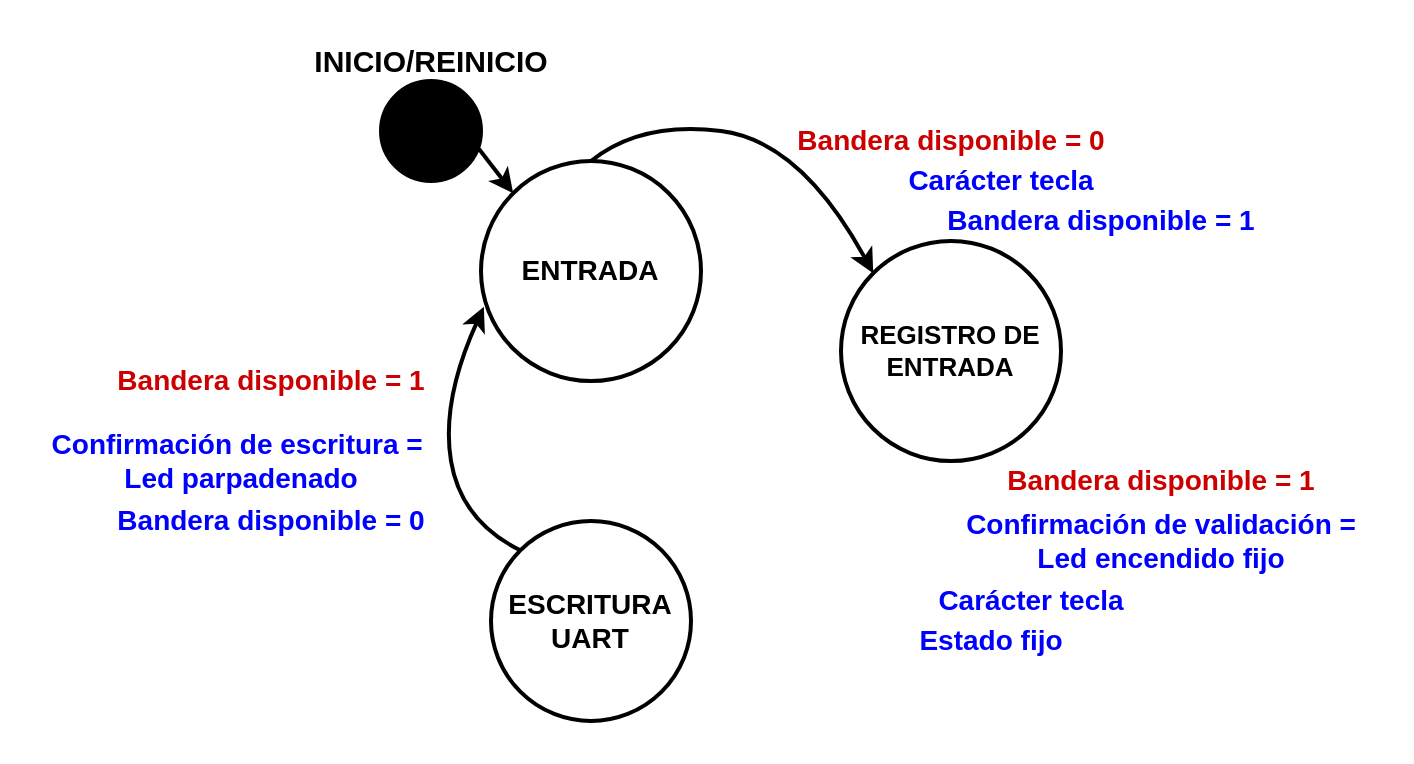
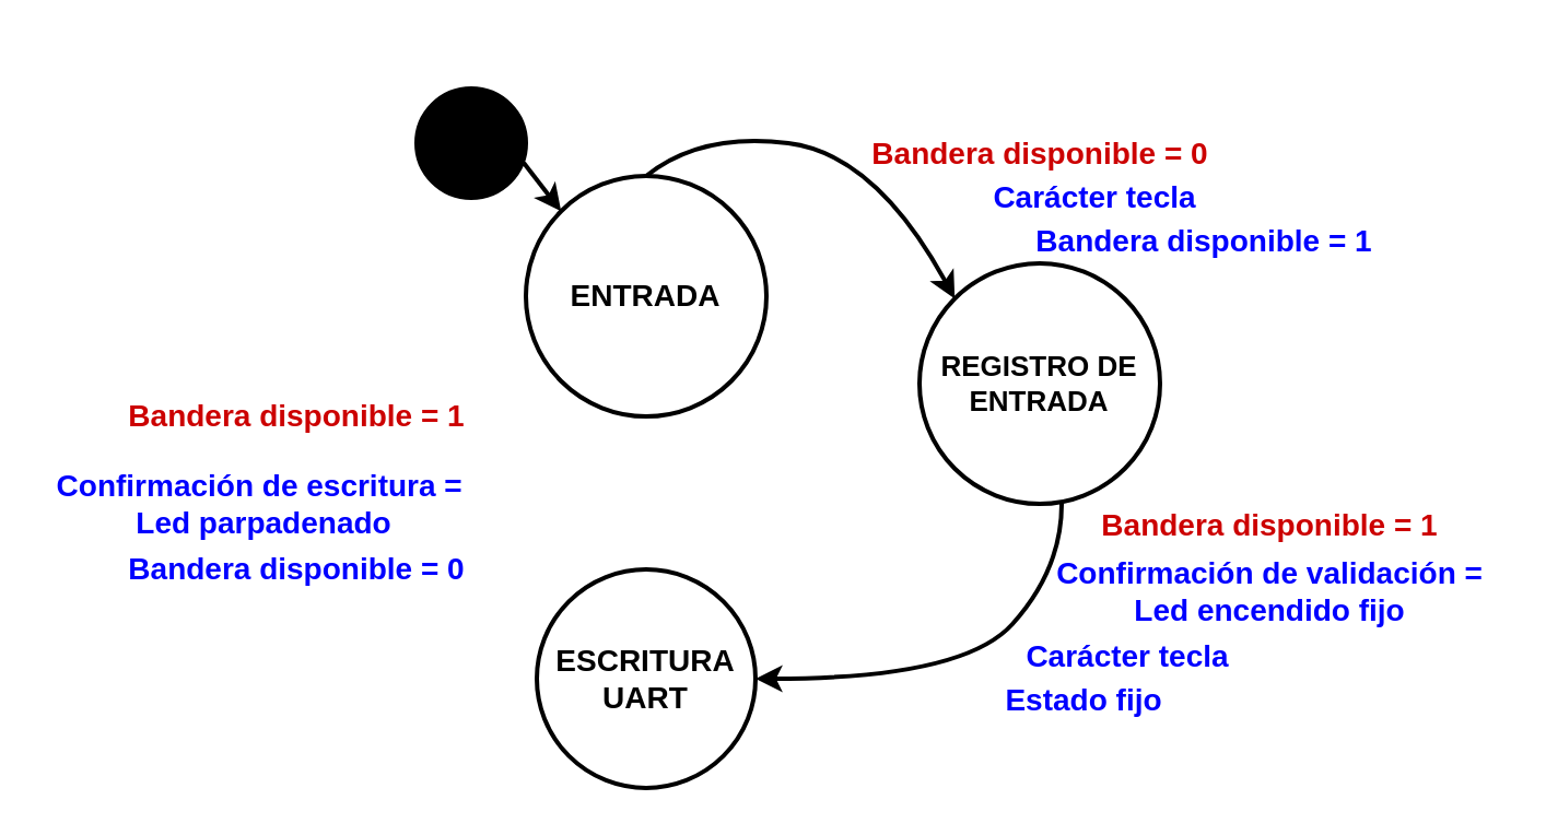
  <mxCell id="0" />
  <mxCell id="1" parent="0" />
  <mxCell id="2" value="&lt;b&gt;&lt;font style=&quot;font-size: 14px&quot;&gt;ESCRITURA UART&lt;/font&gt;&lt;/b&gt;" style="ellipse;whiteSpace=wrap;html=1;aspect=fixed;strokeWidth=2;" parent="1" vertex="1"><mxGeometry x="245" y="260" width="100" height="100" as="geometry" /></mxCell>
  <mxCell id="3" value="&lt;b&gt;&lt;font style=&quot;font-size: 14px&quot;&gt;ENTRADA&lt;/font&gt;&lt;/b&gt;" style="ellipse;whiteSpace=wrap;html=1;aspect=fixed;strokeWidth=2;" parent="1" vertex="1"><mxGeometry x="240" y="80" width="110" height="110" as="geometry" /></mxCell>
  <mxCell id="4" value="&lt;font style=&quot;font-size: 13px&quot;&gt;&lt;b&gt;REGISTRO DE ENTRADA&lt;/b&gt;&lt;/font&gt;" style="ellipse;whiteSpace=wrap;html=1;aspect=fixed;strokeWidth=2;" parent="1" vertex="1"><mxGeometry x="420" y="120" width="110" height="110" as="geometry" /></mxCell>
- <mxCell id="5" value="" style="curved=1;endArrow=classic;html=1;rounded=0;entryX=0.013;entryY=0.663;entryDx=0;entryDy=0;entryPerimeter=0;strokeWidth=2;exitX=0;exitY=0;exitDx=0;exitDy=0;" parent="1" source="2" target="3" edge="1"><mxGeometry width="50" height="50" relative="1" as="geometry"><mxPoint x="230" y="300" as="sourcePoint" /><mxPoint x="280" y="210" as="targetPoint" /><Array as="points"><mxPoint x="230" y="260" /><mxPoint x="220" y="200" /></Array></mxGeometry></mxCell>
  <mxCell id="6" value="" style="curved=1;endArrow=classic;html=1;rounded=0;exitX=0.5;exitY=0;exitDx=0;exitDy=0;strokeWidth=2;entryX=0;entryY=0;entryDx=0;entryDy=0;" parent="1" source="3" target="4" edge="1"><mxGeometry width="50" height="50" relative="1" as="geometry"><mxPoint x="441.716" y="148.676" as="sourcePoint" /><mxPoint x="440" y="110" as="targetPoint" /><Array as="points"><mxPoint x="320" y="60" /><mxPoint x="400" y="70" /></Array></mxGeometry></mxCell>
+ <mxCell id="7" value="" style="curved=1;endArrow=classic;html=1;rounded=0;strokeWidth=2;exitX=0.591;exitY=1;exitDx=0;exitDy=0;exitPerimeter=0;entryX=1;entryY=0.5;entryDx=0;entryDy=0;" parent="1" source="4" target="2" edge="1"><mxGeometry width="50" height="50" relative="1" as="geometry"><mxPoint x="530" y="240" as="sourcePoint" /><mxPoint x="360" y="320" as="targetPoint" /><Array as="points"><mxPoint x="485" y="260" /><mxPoint x="440" y="310" /></Array></mxGeometry></mxCell>
  <mxCell id="8" value="" style="ellipse;whiteSpace=wrap;html=1;aspect=fixed;strokeWidth=2;fillColor=#000000;" parent="1" vertex="1"><mxGeometry x="190" y="40" width="50" height="50" as="geometry" /></mxCell>
- <mxCell id="9" value="&lt;b&gt;&lt;font style=&quot;font-size: 15px&quot;&gt;INICIO/REINICIO&lt;/font&gt;&lt;/b&gt;" style="text;html=1;align=center;verticalAlign=middle;resizable=0;points=[];autosize=1;strokeColor=none;fillColor=none;" parent="1" vertex="1"><mxGeometry x="150" y="20" width="130" height="20" as="geometry" /></mxCell>
  <mxCell id="10" value="" style="endArrow=classic;html=1;rounded=0;strokeWidth=2;exitX=0.98;exitY=0.68;exitDx=0;exitDy=0;exitPerimeter=0;entryX=0;entryY=0;entryDx=0;entryDy=0;" parent="1" source="8" target="3" edge="1"><mxGeometry width="50" height="50" relative="1" as="geometry"><mxPoint x="270" y="80" as="sourcePoint" /><mxPoint x="320" y="30" as="targetPoint" /></mxGeometry></mxCell>
  <mxCell id="11" value="&lt;span style=&quot;font-size: 14px&quot;&gt;&lt;b&gt;&lt;font color=&quot;#0000ff&quot;&gt;Confirmación de validación =&lt;br&gt;Led encendido fijo&lt;/font&gt;&lt;br&gt;&lt;/b&gt;&lt;/span&gt;" style="text;html=1;align=center;verticalAlign=middle;resizable=0;points=[];autosize=1;strokeColor=none;fillColor=none;" parent="1" vertex="1"><mxGeometry x="475" y="250" width="210" height="40" as="geometry" /></mxCell>
  <mxCell id="12" value="&lt;font size=&quot;1&quot; color=&quot;#0000ff&quot;&gt;&lt;b style=&quot;font-size: 14px&quot;&gt;Carácter tecla&lt;/b&gt;&lt;/font&gt;" style="text;html=1;align=center;verticalAlign=middle;resizable=0;points=[];autosize=1;strokeColor=none;fillColor=none;" parent="1" vertex="1"><mxGeometry x="445" y="80" width="110" height="20" as="geometry" /></mxCell>
  <mxCell id="13" value="&lt;font size=&quot;1&quot; color=&quot;#0000ff&quot;&gt;&lt;b style=&quot;font-size: 14px&quot;&gt;Estado fijo&lt;/b&gt;&lt;/font&gt;" style="text;html=1;align=center;verticalAlign=middle;resizable=0;points=[];autosize=1;strokeColor=none;fillColor=none;" parent="1" vertex="1"><mxGeometry x="445" y="310" width="100" height="20" as="geometry" /></mxCell>
  <mxCell id="14" value="&lt;font color=&quot;#cc0000&quot;&gt;&lt;span style=&quot;font-size: 14px&quot;&gt;&lt;b&gt;Bandera disponible = 1&lt;/b&gt;&lt;/span&gt;&lt;/font&gt;" style="text;html=1;align=center;verticalAlign=middle;resizable=0;points=[];autosize=1;strokeColor=none;fillColor=none;" parent="1" vertex="1"><mxGeometry x="50" y="180" width="170" height="20" as="geometry" /></mxCell>
  <mxCell id="15" value="&lt;font size=&quot;1&quot; color=&quot;#0000ff&quot;&gt;&lt;b style=&quot;font-size: 14px&quot;&gt;Carácter tecla&lt;/b&gt;&lt;/font&gt;" style="text;html=1;align=center;verticalAlign=middle;resizable=0;points=[];autosize=1;strokeColor=none;fillColor=none;" vertex="1" parent="1"><mxGeometry x="460" y="290" width="110" height="20" as="geometry" /></mxCell>
  <mxCell id="16" value="&lt;font size=&quot;1&quot; color=&quot;#0000ff&quot;&gt;&lt;b style=&quot;font-size: 14px&quot;&gt;Confirmación de escritura =&amp;nbsp;&lt;br&gt;Led parpadenado&lt;br&gt;&lt;/b&gt;&lt;/font&gt;" style="text;html=1;align=center;verticalAlign=middle;resizable=0;points=[];autosize=1;strokeColor=none;fillColor=none;" vertex="1" parent="1"><mxGeometry x="20" y="210" width="200" height="40" as="geometry" /></mxCell>
  <mxCell id="17" value="&lt;font color=&quot;#cc0000&quot;&gt;&lt;span style=&quot;font-size: 14px&quot;&gt;&lt;b&gt;Bandera disponible = 0&lt;/b&gt;&lt;/span&gt;&lt;/font&gt;" style="text;html=1;align=center;verticalAlign=middle;resizable=0;points=[];autosize=1;strokeColor=none;fillColor=none;" vertex="1" parent="1"><mxGeometry x="390" y="60" width="170" height="20" as="geometry" /></mxCell>
  <mxCell id="18" value="&lt;span style=&quot;font-size: 14px&quot;&gt;&lt;b&gt;&lt;font color=&quot;#0000ff&quot;&gt;Bandera disponible = 1&lt;/font&gt;&lt;/b&gt;&lt;/span&gt;" style="text;html=1;align=center;verticalAlign=middle;resizable=0;points=[];autosize=1;strokeColor=none;fillColor=none;" vertex="1" parent="1"><mxGeometry x="465" y="100" width="170" height="20" as="geometry" /></mxCell>
  <mxCell id="19" value="&lt;font color=&quot;#cc0000&quot;&gt;&lt;span style=&quot;font-size: 14px&quot;&gt;&lt;b&gt;Bandera disponible = 1&lt;/b&gt;&lt;/span&gt;&lt;/font&gt;" style="text;html=1;align=center;verticalAlign=middle;resizable=0;points=[];autosize=1;strokeColor=none;fillColor=none;" vertex="1" parent="1"><mxGeometry x="495" y="230" width="170" height="20" as="geometry" /></mxCell>
  <mxCell id="20" value="&lt;span style=&quot;font-size: 14px&quot;&gt;&lt;b&gt;&lt;font color=&quot;#0000ff&quot;&gt;Bandera disponible = 0&lt;/font&gt;&lt;/b&gt;&lt;/span&gt;" style="text;html=1;align=center;verticalAlign=middle;resizable=0;points=[];autosize=1;strokeColor=none;fillColor=none;" vertex="1" parent="1"><mxGeometry x="50" y="250" width="170" height="20" as="geometry" /></mxCell>
